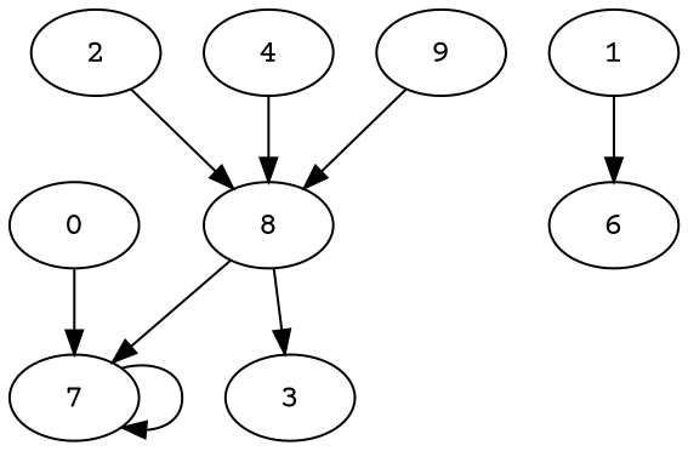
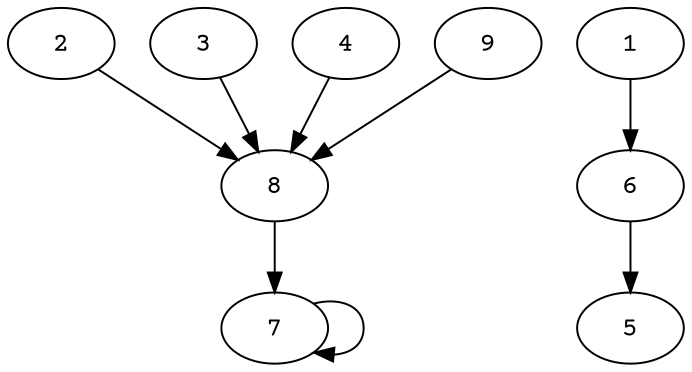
  digraph {
    fontname="Courier Prime"
    node [fontname="Courier Prime"]
    edge [fontname="Courier Prime"]
-   0
    7
    1
    6
    2
    8
    3
    4
+   5
    9
-   0 -> 7
    7 -> 7
    1 -> 6
+   6 -> 5
    2 -> 8
    8 -> 7
-   8 -> 3
+   3 -> 8
    4 -> 8
    9 -> 8
  }
